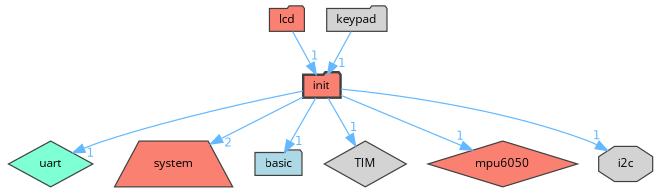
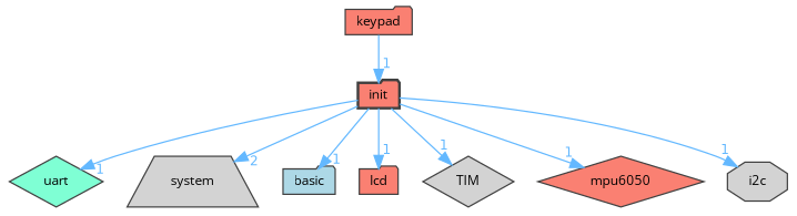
  digraph {
    compound=true
    fontname="Open Sans"
    node [color=grey25 fillcolor=salmon fontname="Open Sans" fontsize=10 shape=folder style=filled]
    edge [color=steelblue1 fontcolor=steelblue1 fontname="Open Sans" fontsize=10 headlabel=1 labeldistance=1.5 labelfontname=Helvetica labelfontsize=10]
    n1 [height=0.2 label=init style="filled,bold" width=0.4]
    n2 [fillcolor=aquamarine height=0.2 label=uart shape=diamond width=0.4]
-   n3 [height=0.2 label=system shape=trapezium width=0.4]
+   n3 [fillcolor=lightgrey height=0.2 label=system shape=trapezium width=0.4]
    n4 [fillcolor=lightblue height=0.2 label=basic width=0.4]
    n5 [height=0.2 label=lcd width=0.4]
    n6 [fillcolor=lightgrey height=0.2 label=TIM shape=diamond width=0.4]
    n7 [height=0.2 label=mpu6050 shape=diamond width=0.4]
    n8 [fillcolor=lightgrey height=0.2 label=i2c shape=octagon width=0.4]
-   n9 [fillcolor=lightgrey height=0.2 label=keypad width=0.4]
+   n9 [height=0.2 label=keypad width=0.4]
    n1 -> n2
    n1 -> n3 [headlabel=2]
    n1 -> n4
-   n5 -> n1
+   n1 -> n5
    n1 -> n6
    n1 -> n7
    n1 -> n8
    n9 -> n1
  }
